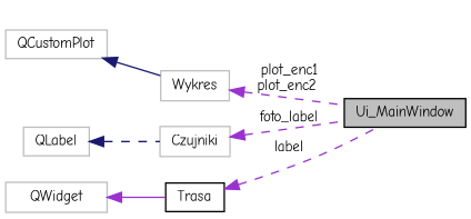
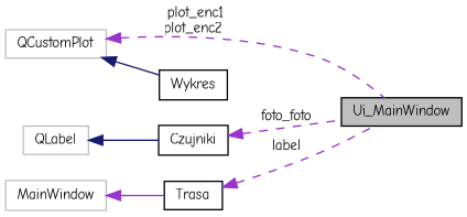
  digraph {
    fontname="Comic Neue"
    rankdir=LR
    node [color=black fillcolor=white fontname="Comic Neue" fontsize=10 shape=record style=filled]
    edge [color=darkorchid3 dir=back fontname="Comic Neue" fontsize=10 labelfontname=Helvetica labelfontsize=10 style=dashed]
    n1 [fillcolor=grey75 fontcolor=black height=0.2 label=Ui_MainWindow width=0.4]
-   n2 [color=grey75 height=0.2 label=Wykres width=0.4]
+   n2 [height=0.2 label=Wykres width=0.4]
    n3 [color=grey75 height=0.2 label=QCustomPlot width=0.4]
-   n4 [color=grey75 height=0.2 label=Czujniki width=0.4]
+   n4 [height=0.2 label=Czujniki width=0.4]
    n5 [color=grey75 height=0.2 label=QLabel width=0.4]
    n6 [height=0.2 label=Trasa width=0.4]
-   n7 [color=grey75 height=0.2 label=QWidget width=0.4]
-   n2 -> n1 [label=" plot_enc1\nplot_enc2"]
+   n7 [color=grey75 height=0.2 label=MainWindow width=0.4]
+   n3 -> n1 [label=" plot_enc1\nplot_enc2"]
    n3 -> n2 [color=midnightblue style=solid]
-   n4 -> n1 [label=" foto_label"]
-   n5 -> n4 [color=midnightblue]
+   n4 -> n1 [label=" foto_foto"]
+   n5 -> n4 [color=midnightblue style=solid]
    n6 -> n1 [label=" label"]
    n7 -> n6 [style=solid]
  }
